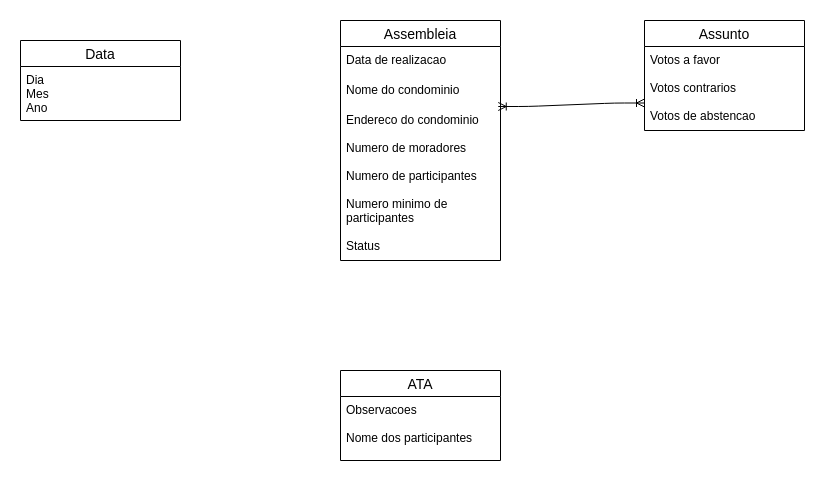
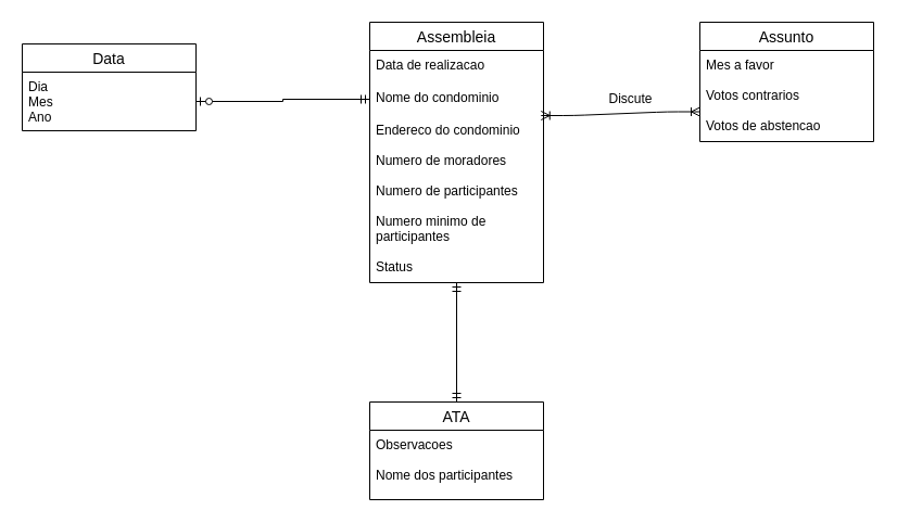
  <mxCell id="0" />
  <mxCell id="1" parent="0" />
  <mxCell id="2" value="" style="edgeStyle=entityRelationEdgeStyle;fontSize=12;html=1;endArrow=ERoneToMany;startArrow=ERoneToMany;exitX=0.986;exitY=0;exitDx=0;exitDy=0;entryX=0;entryY=0.75;entryDx=0;entryDy=0;exitPerimeter=0;" edge="1" parent="1" source="8" target="13"><mxGeometry width="100" height="100" relative="1" as="geometry"><mxPoint x="650" y="210" as="sourcePoint" /><mxPoint x="643.5" y="110" as="targetPoint" /></mxGeometry></mxCell>
+ <mxCell id="3" value="Discute" style="text;html=1;align=center;verticalAlign=middle;resizable=0;points=[];autosize=1;" vertex="1" parent="1"><mxGeometry x="550" y="81" width="60" height="20" as="geometry" /></mxCell>
+ <mxCell id="4" style="edgeStyle=orthogonalEdgeStyle;rounded=0;orthogonalLoop=1;jettySize=auto;html=1;exitX=0.5;exitY=0;exitDx=0;exitDy=0;entryX=0.5;entryY=1;entryDx=0;entryDy=0;startArrow=ERmandOne;startFill=0;endArrow=ERmandOne;endFill=0;" edge="1" parent="1" source="11" target="5"><mxGeometry relative="1" as="geometry" /></mxCell>
  <mxCell id="5" value="Assembleia" style="swimlane;fontStyle=0;childLayout=stackLayout;horizontal=1;startSize=26;horizontalStack=0;resizeParent=1;resizeParentMax=0;resizeLast=0;collapsible=1;marginBottom=0;align=center;fontSize=14;" vertex="1" parent="1"><mxGeometry x="340" y="20" width="160" height="240" as="geometry" /></mxCell>
  <mxCell id="6" value="Data de realizacao" style="text;strokeColor=none;fillColor=none;spacingLeft=4;spacingRight=4;overflow=hidden;rotatable=0;points=[[0,0.5],[1,0.5]];portConstraint=eastwest;fontSize=12;" vertex="1" parent="5"><mxGeometry y="26" width="160" height="30" as="geometry" /></mxCell>
  <mxCell id="7" value="Nome do condominio" style="text;strokeColor=none;fillColor=none;spacingLeft=4;spacingRight=4;overflow=hidden;rotatable=0;points=[[0,0.5],[1,0.5]];portConstraint=eastwest;fontSize=12;" vertex="1" parent="5"><mxGeometry y="56" width="160" height="30" as="geometry" /></mxCell>
  <mxCell id="8" value="Endereco do condominio&#10;&#10;Numero de moradores&#10;&#10;Numero de participantes&#10;&#10;Numero minimo de&#10;participantes&#10;&#10;Status&#10;&#10;&#10;" style="text;strokeColor=none;fillColor=none;spacingLeft=4;spacingRight=4;overflow=hidden;rotatable=0;points=[[0,0.5],[1,0.5]];portConstraint=eastwest;fontSize=12;" vertex="1" parent="5"><mxGeometry y="86" width="160" height="154" as="geometry" /></mxCell>
  <mxCell id="9" value="Data" style="swimlane;fontStyle=0;childLayout=stackLayout;horizontal=1;startSize=26;horizontalStack=0;resizeParent=1;resizeParentMax=0;resizeLast=0;collapsible=1;marginBottom=0;align=center;fontSize=14;" vertex="1" parent="1"><mxGeometry x="20" y="40" width="160" height="80" as="geometry" /></mxCell>
  <mxCell id="10" value="Dia&#10;Mes&#10;Ano&#10;" style="text;strokeColor=none;fillColor=none;spacingLeft=4;spacingRight=4;overflow=hidden;rotatable=0;points=[[0,0.5],[1,0.5]];portConstraint=eastwest;fontSize=12;" vertex="1" parent="9"><mxGeometry y="26" width="160" height="54" as="geometry" /></mxCell>
  <mxCell id="11" value="ATA" style="swimlane;fontStyle=0;childLayout=stackLayout;horizontal=1;startSize=26;horizontalStack=0;resizeParent=1;resizeParentMax=0;resizeLast=0;collapsible=1;marginBottom=0;align=center;fontSize=14;" vertex="1" parent="1"><mxGeometry x="340" y="370" width="160" height="90" as="geometry" /></mxCell>
  <mxCell id="12" value="Observacoes&#10;&#10;Nome dos participantes&#10;" style="text;strokeColor=none;fillColor=none;spacingLeft=4;spacingRight=4;overflow=hidden;rotatable=0;points=[[0,0.5],[1,0.5]];portConstraint=eastwest;fontSize=12;" vertex="1" parent="11"><mxGeometry y="26" width="160" height="64" as="geometry" /></mxCell>
  <mxCell id="13" value="Assunto" style="swimlane;fontStyle=0;childLayout=stackLayout;horizontal=1;startSize=26;horizontalStack=0;resizeParent=1;resizeParentMax=0;resizeLast=0;collapsible=1;marginBottom=0;align=center;fontSize=14;" vertex="1" parent="1"><mxGeometry x="644" y="20" width="160" height="110" as="geometry" /></mxCell>
- <mxCell id="14" value="Votos a favor&#10;&#10;Votos contrarios&#10;&#10;Votos de abstencao&#10;&#10;" style="text;strokeColor=none;fillColor=none;spacingLeft=4;spacingRight=4;overflow=hidden;rotatable=0;points=[[0,0.5],[1,0.5]];portConstraint=eastwest;fontSize=12;" vertex="1" parent="13"><mxGeometry y="26" width="160" height="84" as="geometry" /></mxCell>
+ <mxCell id="14" value="Mes a favor&#10;&#10;Votos contrarios&#10;&#10;Votos de abstencao&#10;&#10;" style="text;strokeColor=none;fillColor=none;spacingLeft=4;spacingRight=4;overflow=hidden;rotatable=0;points=[[0,0.5],[1,0.5]];portConstraint=eastwest;fontSize=12;" vertex="1" parent="13"><mxGeometry y="26" width="160" height="84" as="geometry" /></mxCell>
+ <mxCell id="15" style="edgeStyle=orthogonalEdgeStyle;rounded=0;orthogonalLoop=1;jettySize=auto;html=1;exitX=1;exitY=0.5;exitDx=0;exitDy=0;startArrow=ERzeroToOne;startFill=1;endArrow=ERmandOne;endFill=0;" edge="1" parent="1" source="10" target="7"><mxGeometry relative="1" as="geometry" /></mxCell>
